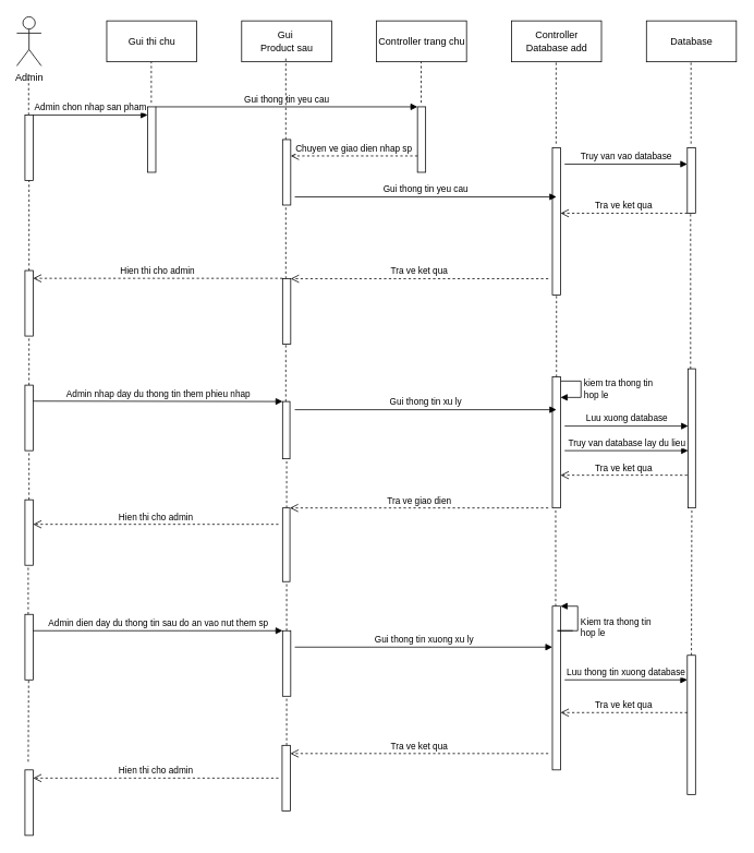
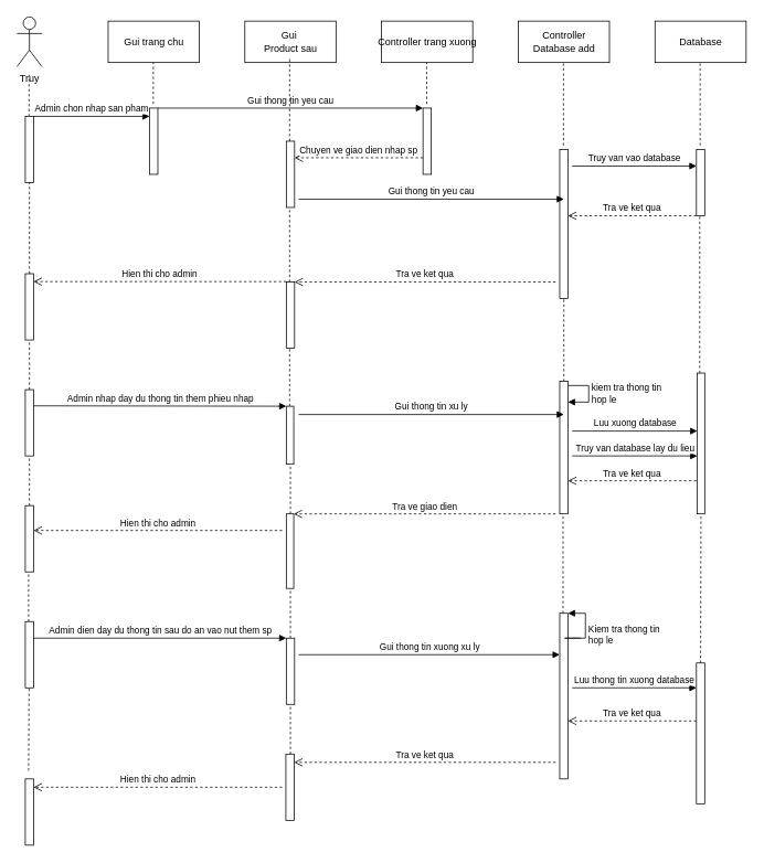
  <mxCell id="0" />
  <mxCell id="1" parent="0" />
- <mxCell id="2" value="Admin" style="shape=umlActor;verticalLabelPosition=bottom;labelBackgroundColor=#ffffff;verticalAlign=top;html=1;outlineConnect=0;" parent="1" vertex="1"><mxGeometry x="20" y="20" width="30" height="60" as="geometry" /></mxCell>
- <mxCell id="3" value="Gui thi chu" style="html=1;" parent="1" vertex="1"><mxGeometry x="130" y="25" width="110" height="50" as="geometry" /></mxCell>
+ <mxCell id="2" value="Truy" style="shape=umlActor;verticalLabelPosition=bottom;labelBackgroundColor=#ffffff;verticalAlign=top;html=1;outlineConnect=0;" parent="1" vertex="1"><mxGeometry x="20" y="20" width="30" height="60" as="geometry" /></mxCell>
+ <mxCell id="3" value="Gui trang chu" style="html=1;" parent="1" vertex="1"><mxGeometry x="130" y="25" width="110" height="50" as="geometry" /></mxCell>
  <mxCell id="4" value="Gui&amp;nbsp;&lt;br&gt;Product sau" style="html=1;" parent="1" vertex="1"><mxGeometry x="295" y="25" width="110" height="50" as="geometry" /></mxCell>
- <mxCell id="5" value="Controller trang chu" style="html=1;" parent="1" vertex="1"><mxGeometry x="460" y="25" width="110" height="50" as="geometry" /></mxCell>
+ <mxCell id="5" value="Controller trang xuong" style="html=1;" parent="1" vertex="1"><mxGeometry x="460" y="25" width="110" height="50" as="geometry" /></mxCell>
  <mxCell id="6" value="Controller&lt;br&gt;Database add" style="html=1;" parent="1" vertex="1"><mxGeometry x="625" y="25" width="110" height="50" as="geometry" /></mxCell>
  <mxCell id="7" value="Database" style="html=1;" parent="1" vertex="1"><mxGeometry x="790" y="25" width="110" height="50" as="geometry" /></mxCell>
  <mxCell id="8" value="" style="endArrow=none;dashed=1;html=1;" parent="1" edge="1"><mxGeometry width="50" height="50" relative="1" as="geometry"><mxPoint x="34.5" y="140" as="sourcePoint" /><mxPoint x="34.5" y="90" as="targetPoint" /></mxGeometry></mxCell>
  <mxCell id="9" value="" style="html=1;points=[];perimeter=orthogonalPerimeter;" parent="1" vertex="1"><mxGeometry x="30" y="140" width="10" height="80" as="geometry" /></mxCell>
  <mxCell id="10" value="" style="endArrow=none;dashed=1;html=1;" parent="1" edge="1"><mxGeometry width="50" height="50" relative="1" as="geometry"><mxPoint x="184.5" y="125" as="sourcePoint" /><mxPoint x="184.5" y="75" as="targetPoint" /></mxGeometry></mxCell>
  <mxCell id="11" value="" style="html=1;points=[];perimeter=orthogonalPerimeter;" parent="1" vertex="1"><mxGeometry x="180" y="130" width="10" height="80" as="geometry" /></mxCell>
  <mxCell id="12" value="Admin chon nhap san pham" style="html=1;verticalAlign=bottom;endArrow=block;" parent="1" target="11" edge="1"><mxGeometry width="80" relative="1" as="geometry"><mxPoint x="40" y="140" as="sourcePoint" /><mxPoint x="120" y="140" as="targetPoint" /></mxGeometry></mxCell>
  <mxCell id="13" value="" style="endArrow=none;dashed=1;html=1;" parent="1" edge="1"><mxGeometry width="50" height="50" relative="1" as="geometry"><mxPoint x="514.5" y="125" as="sourcePoint" /><mxPoint x="514.5" y="75" as="targetPoint" /></mxGeometry></mxCell>
  <mxCell id="14" value="" style="html=1;points=[];perimeter=orthogonalPerimeter;" parent="1" vertex="1"><mxGeometry x="510" y="130" width="10" height="80" as="geometry" /></mxCell>
  <mxCell id="15" value="Gui thong tin yeu cau" style="html=1;verticalAlign=bottom;endArrow=block;" parent="1" target="14" edge="1"><mxGeometry width="80" relative="1" as="geometry"><mxPoint x="190" y="130" as="sourcePoint" /><mxPoint x="270" y="130" as="targetPoint" /></mxGeometry></mxCell>
  <mxCell id="16" value="" style="endArrow=none;dashed=1;html=1;" parent="1" edge="1"><mxGeometry width="50" height="50" relative="1" as="geometry"><mxPoint x="349" y="170" as="sourcePoint" /><mxPoint x="349" y="70" as="targetPoint" /></mxGeometry></mxCell>
  <mxCell id="17" value="" style="html=1;points=[];perimeter=orthogonalPerimeter;" parent="1" vertex="1"><mxGeometry x="345" y="170" width="10" height="80" as="geometry" /></mxCell>
  <mxCell id="18" value="Chuyen ve giao dien nhap sp" style="html=1;verticalAlign=bottom;endArrow=open;dashed=1;endSize=8;" parent="1" target="17" edge="1"><mxGeometry relative="1" as="geometry"><mxPoint x="510" y="190" as="sourcePoint" /><mxPoint x="430" y="190" as="targetPoint" /></mxGeometry></mxCell>
  <mxCell id="19" value="" style="endArrow=none;dashed=1;html=1;" parent="1" edge="1"><mxGeometry width="50" height="50" relative="1" as="geometry"><mxPoint x="349" y="340" as="sourcePoint" /><mxPoint x="349" y="250" as="targetPoint" /></mxGeometry></mxCell>
  <mxCell id="20" value="" style="html=1;points=[];perimeter=orthogonalPerimeter;" parent="1" vertex="1"><mxGeometry x="345" y="340" width="10" height="80" as="geometry" /></mxCell>
  <mxCell id="21" value="" style="endArrow=none;dashed=1;html=1;" parent="1" source="22" edge="1"><mxGeometry width="50" height="50" relative="1" as="geometry"><mxPoint x="35" y="320" as="sourcePoint" /><mxPoint x="35" y="220" as="targetPoint" /></mxGeometry></mxCell>
  <mxCell id="22" value="" style="html=1;points=[];perimeter=orthogonalPerimeter;" parent="1" vertex="1"><mxGeometry x="30" y="330" width="10" height="80" as="geometry" /></mxCell>
  <mxCell id="23" value="Hien thi cho admin" style="html=1;verticalAlign=bottom;endArrow=open;dashed=1;endSize=8;" parent="1" target="22" edge="1"><mxGeometry relative="1" as="geometry"><mxPoint x="345" y="339.5" as="sourcePoint" /><mxPoint x="265" y="339.5" as="targetPoint" /></mxGeometry></mxCell>
  <mxCell id="24" value="" style="endArrow=none;dashed=1;html=1;" parent="1" edge="1"><mxGeometry width="50" height="50" relative="1" as="geometry"><mxPoint x="349" y="490" as="sourcePoint" /><mxPoint x="349" y="420" as="targetPoint" /></mxGeometry></mxCell>
  <mxCell id="25" value="" style="html=1;points=[];perimeter=orthogonalPerimeter;" parent="1" vertex="1"><mxGeometry x="345" y="490" width="9" height="70" as="geometry" /></mxCell>
  <mxCell id="26" value="" style="endArrow=none;dashed=1;html=1;" parent="1" edge="1"><mxGeometry width="50" height="50" relative="1" as="geometry"><mxPoint x="35" y="470" as="sourcePoint" /><mxPoint x="35" y="410" as="targetPoint" /></mxGeometry></mxCell>
  <mxCell id="27" value="" style="html=1;points=[];perimeter=orthogonalPerimeter;" parent="1" vertex="1"><mxGeometry x="30" y="470" width="10" height="80" as="geometry" /></mxCell>
  <mxCell id="28" value="Admin nhap day du thong tin them phieu nhap" style="html=1;verticalAlign=bottom;endArrow=block;" parent="1" target="25" edge="1"><mxGeometry width="80" relative="1" as="geometry"><mxPoint x="40" y="489.5" as="sourcePoint" /><mxPoint x="120" y="489.5" as="targetPoint" /></mxGeometry></mxCell>
  <mxCell id="29" value="" style="endArrow=none;dashed=1;html=1;" parent="1" edge="1"><mxGeometry width="50" height="50" relative="1" as="geometry"><mxPoint x="679.5" y="175" as="sourcePoint" /><mxPoint x="679.5" y="75" as="targetPoint" /></mxGeometry></mxCell>
  <mxCell id="30" value="" style="html=1;points=[];perimeter=orthogonalPerimeter;" parent="1" vertex="1"><mxGeometry x="675" y="180" width="10" height="180" as="geometry" /></mxCell>
  <mxCell id="31" value="Gui thong tin yeu cau" style="html=1;verticalAlign=bottom;endArrow=block;" parent="1" edge="1"><mxGeometry width="80" relative="1" as="geometry"><mxPoint x="360" y="240" as="sourcePoint" /><mxPoint x="680" y="240" as="targetPoint" /></mxGeometry></mxCell>
  <mxCell id="32" value="Tra ve ket qua" style="html=1;verticalAlign=bottom;endArrow=open;dashed=1;endSize=8;" parent="1" target="20" edge="1"><mxGeometry relative="1" as="geometry"><mxPoint x="670" y="340" as="sourcePoint" /><mxPoint x="590" y="340" as="targetPoint" /></mxGeometry></mxCell>
  <mxCell id="33" value="" style="endArrow=none;dashed=1;html=1;" parent="1" edge="1"><mxGeometry width="50" height="50" relative="1" as="geometry"><mxPoint x="680" y="460" as="sourcePoint" /><mxPoint x="680" y="360" as="targetPoint" /></mxGeometry></mxCell>
  <mxCell id="34" value="kiem tra thong tin&amp;nbsp;&lt;br&gt;hop le" style="edgeStyle=orthogonalEdgeStyle;html=1;align=left;spacingLeft=2;endArrow=block;rounded=0;" parent="1" target="35" edge="1"><mxGeometry relative="1" as="geometry"><mxPoint x="685" y="465" as="sourcePoint" /><Array as="points"><mxPoint x="710" y="465" /><mxPoint x="710" y="485" /></Array><mxPoint x="690" y="485" as="targetPoint" /></mxGeometry></mxCell>
  <mxCell id="35" value="" style="html=1;points=[];perimeter=orthogonalPerimeter;" parent="1" vertex="1"><mxGeometry x="675" y="460" width="10" height="160" as="geometry" /></mxCell>
  <mxCell id="36" value="Gui thong tin xu ly" style="html=1;verticalAlign=bottom;endArrow=block;" parent="1" edge="1"><mxGeometry width="80" relative="1" as="geometry"><mxPoint x="360" y="500" as="sourcePoint" /><mxPoint x="680" y="500" as="targetPoint" /></mxGeometry></mxCell>
  <mxCell id="37" value="" style="endArrow=none;dashed=1;html=1;" parent="1" edge="1"><mxGeometry width="50" height="50" relative="1" as="geometry"><mxPoint x="844.5" y="175" as="sourcePoint" /><mxPoint x="844.5" y="75" as="targetPoint" /></mxGeometry></mxCell>
  <mxCell id="38" value="" style="html=1;points=[];perimeter=orthogonalPerimeter;" parent="1" vertex="1"><mxGeometry x="840" y="180" width="10" height="80" as="geometry" /></mxCell>
  <mxCell id="39" value="Truy van vao database" style="html=1;verticalAlign=bottom;endArrow=block;" parent="1" target="38" edge="1"><mxGeometry width="80" relative="1" as="geometry"><mxPoint x="690" y="200" as="sourcePoint" /><mxPoint x="770" y="200" as="targetPoint" /></mxGeometry></mxCell>
  <mxCell id="40" value="Tra ve ket qua" style="html=1;verticalAlign=bottom;endArrow=open;dashed=1;endSize=8;" parent="1" target="30" edge="1"><mxGeometry relative="1" as="geometry"><mxPoint x="840" y="260" as="sourcePoint" /><mxPoint x="760" y="260" as="targetPoint" /></mxGeometry></mxCell>
  <mxCell id="41" value="" style="endArrow=none;dashed=1;html=1;" parent="1" edge="1"><mxGeometry width="50" height="50" relative="1" as="geometry"><mxPoint x="844" y="450" as="sourcePoint" /><mxPoint x="844" y="260" as="targetPoint" /></mxGeometry></mxCell>
  <mxCell id="42" value="" style="html=1;points=[];perimeter=orthogonalPerimeter;" parent="1" vertex="1"><mxGeometry x="841" y="450" width="9" height="170" as="geometry" /></mxCell>
  <mxCell id="43" value="Luu xuong database" style="html=1;verticalAlign=bottom;endArrow=block;" parent="1" target="42" edge="1"><mxGeometry width="80" relative="1" as="geometry"><mxPoint x="690" y="520" as="sourcePoint" /><mxPoint x="770" y="520" as="targetPoint" /></mxGeometry></mxCell>
  <mxCell id="44" value="Truy van database lay du lieu" style="html=1;verticalAlign=bottom;endArrow=block;" parent="1" target="42" edge="1"><mxGeometry width="80" relative="1" as="geometry"><mxPoint x="690" y="550" as="sourcePoint" /><mxPoint x="770" y="550" as="targetPoint" /></mxGeometry></mxCell>
  <mxCell id="45" value="Tra ve ket qua" style="html=1;verticalAlign=bottom;endArrow=open;dashed=1;endSize=8;" parent="1" target="35" edge="1"><mxGeometry relative="1" as="geometry"><mxPoint x="840" y="580" as="sourcePoint" /><mxPoint x="760" y="580" as="targetPoint" /></mxGeometry></mxCell>
  <mxCell id="46" value="" style="endArrow=none;dashed=1;html=1;" parent="1" edge="1"><mxGeometry width="50" height="50" relative="1" as="geometry"><mxPoint x="350" y="620" as="sourcePoint" /><mxPoint x="350" y="560" as="targetPoint" /></mxGeometry></mxCell>
  <mxCell id="47" value="" style="html=1;points=[];perimeter=orthogonalPerimeter;" parent="1" vertex="1"><mxGeometry x="345" y="620" width="9" height="90" as="geometry" /></mxCell>
  <mxCell id="48" value="Tra ve giao dien" style="html=1;verticalAlign=bottom;endArrow=open;dashed=1;endSize=8;" parent="1" target="47" edge="1"><mxGeometry relative="1" as="geometry"><mxPoint x="670" y="620" as="sourcePoint" /><mxPoint x="590" y="620" as="targetPoint" /></mxGeometry></mxCell>
  <mxCell id="49" value="" style="endArrow=none;dashed=1;html=1;" parent="1" edge="1"><mxGeometry width="50" height="50" relative="1" as="geometry"><mxPoint x="35" y="610" as="sourcePoint" /><mxPoint x="35" y="550" as="targetPoint" /></mxGeometry></mxCell>
  <mxCell id="50" value="" style="html=1;points=[];perimeter=orthogonalPerimeter;" parent="1" vertex="1"><mxGeometry x="30" y="610" width="10" height="80" as="geometry" /></mxCell>
  <mxCell id="51" value="Hien thi cho admin" style="html=1;verticalAlign=bottom;endArrow=open;dashed=1;endSize=8;" parent="1" target="50" edge="1"><mxGeometry relative="1" as="geometry"><mxPoint x="340" y="640" as="sourcePoint" /><mxPoint x="260" y="640" as="targetPoint" /></mxGeometry></mxCell>
  <mxCell id="52" value="" style="endArrow=none;dashed=1;html=1;" parent="1" edge="1"><mxGeometry width="50" height="50" relative="1" as="geometry"><mxPoint x="34" y="750" as="sourcePoint" /><mxPoint x="34" y="690" as="targetPoint" /></mxGeometry></mxCell>
  <mxCell id="53" value="" style="html=1;points=[];perimeter=orthogonalPerimeter;" parent="1" vertex="1"><mxGeometry x="30" y="750" width="10" height="80" as="geometry" /></mxCell>
  <mxCell id="54" value="" style="endArrow=none;dashed=1;html=1;" parent="1" edge="1"><mxGeometry width="50" height="50" relative="1" as="geometry"><mxPoint x="350" y="770" as="sourcePoint" /><mxPoint x="350" y="710" as="targetPoint" /></mxGeometry></mxCell>
  <mxCell id="55" value="" style="html=1;points=[];perimeter=orthogonalPerimeter;" parent="1" vertex="1"><mxGeometry x="345" y="770" width="10" height="80" as="geometry" /></mxCell>
  <mxCell id="56" value="" style="endArrow=none;dashed=1;html=1;" parent="1" edge="1"><mxGeometry width="50" height="50" relative="1" as="geometry"><mxPoint x="34" y="930" as="sourcePoint" /><mxPoint x="34.5" y="830" as="targetPoint" /></mxGeometry></mxCell>
  <mxCell id="57" value="" style="html=1;points=[];perimeter=orthogonalPerimeter;" parent="1" vertex="1"><mxGeometry x="30" y="940" width="10" height="80" as="geometry" /></mxCell>
  <mxCell id="58" value="" style="endArrow=none;dashed=1;html=1;" parent="1" edge="1"><mxGeometry width="50" height="50" relative="1" as="geometry"><mxPoint x="350" y="910" as="sourcePoint" /><mxPoint x="350" y="850" as="targetPoint" /></mxGeometry></mxCell>
  <mxCell id="59" value="" style="html=1;points=[];perimeter=orthogonalPerimeter;" parent="1" vertex="1"><mxGeometry x="344.5" y="910" width="10" height="80" as="geometry" /></mxCell>
  <mxCell id="60" value="Admin dien day du thong tin sau do an vao nut them sp" style="html=1;verticalAlign=bottom;endArrow=block;" parent="1" target="55" edge="1"><mxGeometry width="80" relative="1" as="geometry"><mxPoint x="40" y="770" as="sourcePoint" /><mxPoint x="120" y="770" as="targetPoint" /></mxGeometry></mxCell>
  <mxCell id="61" value="Hien thi cho admin" style="html=1;verticalAlign=bottom;endArrow=open;dashed=1;endSize=8;" parent="1" target="57" edge="1"><mxGeometry relative="1" as="geometry"><mxPoint x="340" y="950" as="sourcePoint" /><mxPoint x="260" y="950" as="targetPoint" /></mxGeometry></mxCell>
  <mxCell id="62" value="" style="endArrow=none;dashed=1;html=1;" parent="1" edge="1"><mxGeometry width="50" height="50" relative="1" as="geometry"><mxPoint x="679" y="740" as="sourcePoint" /><mxPoint x="679" y="620" as="targetPoint" /></mxGeometry></mxCell>
  <mxCell id="63" value="Gui thong tin xuong xu ly" style="html=1;verticalAlign=bottom;endArrow=block;" parent="1" edge="1"><mxGeometry width="80" relative="1" as="geometry"><mxPoint x="360" y="790" as="sourcePoint" /><mxPoint x="675" y="790" as="targetPoint" /></mxGeometry></mxCell>
  <mxCell id="64" value="" style="html=1;points=[];perimeter=orthogonalPerimeter;" parent="1" vertex="1"><mxGeometry x="675" y="740" width="10" height="200" as="geometry" /></mxCell>
  <mxCell id="65" value="Kiem tra thong tin&lt;br&gt;hop le" style="edgeStyle=orthogonalEdgeStyle;html=1;align=left;spacingLeft=2;endArrow=block;rounded=0;entryX=1;entryY=0;" parent="1" target="64" edge="1"><mxGeometry relative="1" as="geometry"><mxPoint x="700" y="770" as="sourcePoint" /><Array as="points"><mxPoint x="681" y="770" /><mxPoint x="706" y="770" /><mxPoint x="706" y="740" /></Array></mxGeometry></mxCell>
  <mxCell id="66" value="Tra ve ket qua" style="html=1;verticalAlign=bottom;endArrow=open;dashed=1;endSize=8;" parent="1" target="59" edge="1"><mxGeometry relative="1" as="geometry"><mxPoint x="670" y="920" as="sourcePoint" /><mxPoint x="590" y="920" as="targetPoint" /></mxGeometry></mxCell>
  <mxCell id="67" value="" style="endArrow=none;dashed=1;html=1;" parent="1" edge="1"><mxGeometry width="50" height="50" relative="1" as="geometry"><mxPoint x="845" y="800" as="sourcePoint" /><mxPoint x="845.5" y="620" as="targetPoint" /></mxGeometry></mxCell>
  <mxCell id="68" value="" style="html=1;points=[];perimeter=orthogonalPerimeter;" parent="1" vertex="1"><mxGeometry x="840" y="800" width="10" height="170" as="geometry" /></mxCell>
  <mxCell id="69" value="Luu thong tin xuong database" style="html=1;verticalAlign=bottom;endArrow=block;" parent="1" target="68" edge="1"><mxGeometry width="80" relative="1" as="geometry"><mxPoint x="690" y="830" as="sourcePoint" /><mxPoint x="770" y="830" as="targetPoint" /></mxGeometry></mxCell>
  <mxCell id="70" value="Tra ve ket qua" style="html=1;verticalAlign=bottom;endArrow=open;dashed=1;endSize=8;" parent="1" target="64" edge="1"><mxGeometry relative="1" as="geometry"><mxPoint x="840" y="870" as="sourcePoint" /><mxPoint x="760" y="870" as="targetPoint" /></mxGeometry></mxCell>
